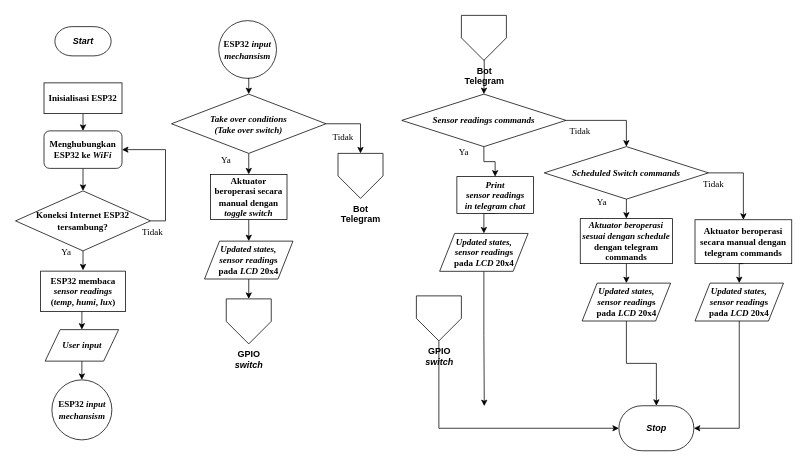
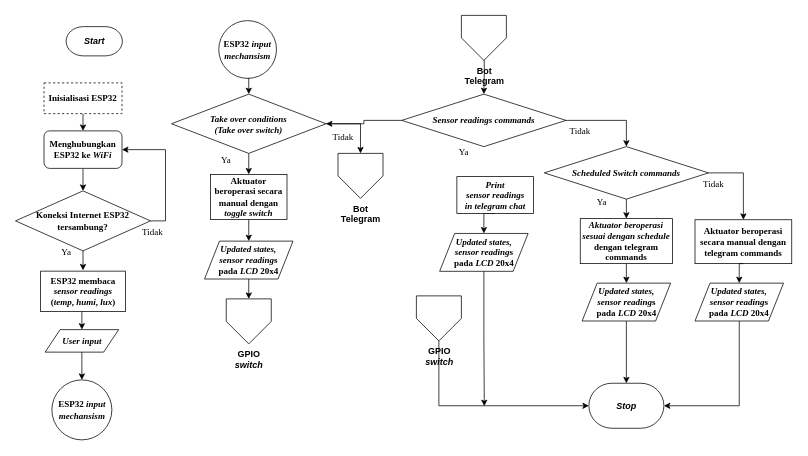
  <mxCell id="0" />
  <mxCell id="1" parent="0" />
- <mxCell id="2" value="&lt;i&gt;&lt;b&gt;Start&lt;/b&gt;&lt;/i&gt;" style="strokeWidth=1;html=1;shape=mxgraph.flowchart.terminator;whiteSpace=wrap;" parent="1" vertex="1"><mxGeometry x="72.5" y="35" width="75" height="39" as="geometry" /></mxCell>
+ <mxCell id="2" value="&lt;i&gt;&lt;b&gt;Start&lt;/b&gt;&lt;/i&gt;" style="strokeWidth=1;html=1;shape=mxgraph.flowchart.terminator;whiteSpace=wrap;" parent="1" vertex="1"><mxGeometry x="87.5" y="35" width="75" height="39" as="geometry" /></mxCell>
  <mxCell id="3" style="edgeStyle=orthogonalEdgeStyle;rounded=0;orthogonalLoop=1;jettySize=auto;html=1;exitX=0.5;exitY=1;exitDx=0;exitDy=0;entryX=0.5;entryY=0;entryDx=0;entryDy=0;fontFamily=Times New Roman;" parent="1" source="4" target="6" edge="1"><mxGeometry relative="1" as="geometry" /></mxCell>
- <mxCell id="4" value="&lt;b&gt;&lt;font face=&quot;Times New Roman&quot;&gt;Inisialisasi ESP32&lt;/font&gt;&lt;/b&gt;" style="rounded=0;whiteSpace=wrap;html=1;" parent="1" vertex="1"><mxGeometry x="58" y="110" width="104" height="41" as="geometry" /></mxCell>
+ <mxCell id="4" value="&lt;b&gt;&lt;font face=&quot;Times New Roman&quot;&gt;Inisialisasi ESP32&lt;/font&gt;&lt;/b&gt;" style="rounded=0;whiteSpace=wrap;html=1;dashed=1;" parent="1" vertex="1"><mxGeometry x="58" y="110" width="104" height="41" as="geometry" /></mxCell>
  <mxCell id="5" style="edgeStyle=orthogonalEdgeStyle;rounded=0;orthogonalLoop=1;jettySize=auto;html=1;exitX=0.5;exitY=1;exitDx=0;exitDy=0;entryX=0.5;entryY=0;entryDx=0;entryDy=0;entryPerimeter=0;fontFamily=Times New Roman;" parent="1" source="6" target="11" edge="1"><mxGeometry relative="1" as="geometry" /></mxCell>
  <mxCell id="6" value="&lt;b&gt;&lt;font face=&quot;Times New Roman&quot;&gt;Menghubungkan ESP32 ke &lt;i&gt;WiFi&lt;/i&gt;&lt;br&gt;&lt;/font&gt;&lt;/b&gt;" style="whiteSpace=wrap;html=1;rounded=1;" parent="1" vertex="1"><mxGeometry x="58" y="174" width="104" height="50" as="geometry" /></mxCell>
  <mxCell id="7" style="edgeStyle=orthogonalEdgeStyle;rounded=0;orthogonalLoop=1;jettySize=auto;html=1;exitX=0.5;exitY=1;exitDx=0;exitDy=0;fontFamily=Times New Roman;entryX=0.5;entryY=0;entryDx=0;entryDy=0;" parent="1" source="8" target="27" edge="1"><mxGeometry relative="1" as="geometry"><mxPoint x="113.5" y="466" as="targetPoint" /></mxGeometry></mxCell>
  <mxCell id="8" value="&lt;font face=&quot;Times New Roman&quot;&gt;&lt;b&gt;ESP32 membaca&lt;br&gt;&lt;i&gt;sensor readings&lt;br&gt;&lt;/i&gt;(&lt;i&gt;temp&lt;/i&gt;, &lt;i&gt;humi&lt;/i&gt;, &lt;i&gt;lux&lt;/i&gt;)&lt;br&gt;&lt;/b&gt;&lt;/font&gt;" style="rounded=0;whiteSpace=wrap;html=1;" parent="1" vertex="1"><mxGeometry x="53.5" y="361" width="113" height="54" as="geometry" /></mxCell>
  <mxCell id="9" style="edgeStyle=orthogonalEdgeStyle;rounded=0;orthogonalLoop=1;jettySize=auto;html=1;exitX=1;exitY=0.5;exitDx=0;exitDy=0;exitPerimeter=0;entryX=1;entryY=0.5;entryDx=0;entryDy=0;fontFamily=Times New Roman;" parent="1" source="11" target="6" edge="1"><mxGeometry relative="1" as="geometry" /></mxCell>
  <mxCell id="10" style="edgeStyle=orthogonalEdgeStyle;rounded=0;orthogonalLoop=1;jettySize=auto;html=1;exitX=0.5;exitY=1;exitDx=0;exitDy=0;exitPerimeter=0;fontFamily=Times New Roman;entryX=0.5;entryY=0;entryDx=0;entryDy=0;" parent="1" source="11" edge="1"><mxGeometry relative="1" as="geometry"><mxPoint x="110" y="360" as="targetPoint" /></mxGeometry></mxCell>
  <mxCell id="11" value="&lt;b&gt;&lt;font face=&quot;Times New Roman&quot;&gt;Koneksi Internet ESP32 tersambung?&lt;/font&gt;&lt;/b&gt;" style="strokeWidth=1;html=1;shape=mxgraph.flowchart.decision;whiteSpace=wrap;" parent="1" vertex="1"><mxGeometry x="20" y="254" width="180" height="80" as="geometry" /></mxCell>
  <mxCell id="12" style="edgeStyle=orthogonalEdgeStyle;rounded=0;orthogonalLoop=1;jettySize=auto;html=1;exitX=0.5;exitY=1;exitDx=0;exitDy=0;exitPerimeter=0;entryX=0.5;entryY=0;entryDx=0;entryDy=0;fontFamily=Times New Roman;" parent="1" source="14" target="19" edge="1"><mxGeometry relative="1" as="geometry" /></mxCell>
  <mxCell id="13" style="edgeStyle=orthogonalEdgeStyle;rounded=0;orthogonalLoop=1;jettySize=auto;html=1;exitX=1;exitY=0.5;exitDx=0;exitDy=0;exitPerimeter=0;fontFamily=Times New Roman;entryX=0.5;entryY=0;entryDx=0;entryDy=0;" parent="1" source="14" target="51" edge="1"><mxGeometry relative="1" as="geometry"><mxPoint x="477.5" y="204" as="targetPoint" /></mxGeometry></mxCell>
  <mxCell id="14" value="&lt;font face=&quot;Times New Roman&quot;&gt;&lt;b&gt;&lt;i&gt;Take over conditions&lt;br&gt;(Take over switch)&lt;br&gt;&lt;/i&gt;&lt;/b&gt;&lt;/font&gt;" style="strokeWidth=1;html=1;shape=mxgraph.flowchart.decision;whiteSpace=wrap;" parent="1" vertex="1"><mxGeometry x="228" y="125" width="206" height="79" as="geometry" /></mxCell>
- <mxCell id="15" style="edgeStyle=orthogonalEdgeStyle;rounded=0;orthogonalLoop=1;jettySize=auto;html=1;entryX=0.5;entryY=0;entryDx=0;entryDy=0;" parent="1" source="16" target="55" edge="1"><mxGeometry relative="1" as="geometry" /></mxCell>
+ <mxCell id="15" style="edgeStyle=orthogonalEdgeStyle;rounded=0;orthogonalLoop=1;jettySize=auto;html=1;" parent="1" source="16" target="14" edge="1"><mxGeometry relative="1" as="geometry" /></mxCell>
  <mxCell id="16" value="&lt;font face=&quot;Times New Roman&quot;&gt;&lt;b&gt;&lt;i&gt;Sensor readings commands&lt;br&gt;&lt;/i&gt;&lt;/b&gt;&lt;/font&gt;" style="strokeWidth=1;html=1;shape=mxgraph.flowchart.decision;whiteSpace=wrap;" parent="1" vertex="1"><mxGeometry x="535" y="125" width="219" height="70" as="geometry" /></mxCell>
- <mxCell id="17" value="&lt;i&gt;&lt;b&gt;Stop&lt;/b&gt;&lt;/i&gt;" style="strokeWidth=1;html=1;shape=mxgraph.flowchart.terminator;whiteSpace=wrap;" parent="1" vertex="1"><mxGeometry x="824.5" y="540.5" width="100" height="60" as="geometry" /></mxCell>
+ <mxCell id="17" value="&lt;i&gt;&lt;b&gt;Stop&lt;/b&gt;&lt;/i&gt;" style="strokeWidth=1;html=1;shape=mxgraph.flowchart.terminator;whiteSpace=wrap;" parent="1" vertex="1"><mxGeometry x="784.5" y="510.5" width="100" height="60" as="geometry" /></mxCell>
  <mxCell id="18" style="edgeStyle=orthogonalEdgeStyle;rounded=0;orthogonalLoop=1;jettySize=auto;html=1;exitX=0.5;exitY=1;exitDx=0;exitDy=0;entryX=0.5;entryY=0;entryDx=0;entryDy=0;fontFamily=Times New Roman;" parent="1" source="19" target="21" edge="1"><mxGeometry relative="1" as="geometry" /></mxCell>
  <mxCell id="19" value="&lt;font face=&quot;Times New Roman&quot;&gt;&lt;b&gt;Aktuator beroperasi secara manual dengan &lt;i&gt;toggle switch&lt;br&gt;&lt;/i&gt;&lt;/b&gt;&lt;/font&gt;" style="rounded=0;whiteSpace=wrap;html=1;" parent="1" vertex="1"><mxGeometry x="280" y="232" width="102" height="60" as="geometry" /></mxCell>
  <mxCell id="20" style="edgeStyle=orthogonalEdgeStyle;rounded=0;orthogonalLoop=1;jettySize=auto;html=1;exitX=0.5;exitY=1;exitDx=0;exitDy=0;entryX=0.5;entryY=0;entryDx=0;entryDy=0;fontFamily=Times New Roman;" parent="1" source="21" target="53" edge="1"><mxGeometry relative="1" as="geometry"><mxPoint x="331" y="405.5" as="targetPoint" /></mxGeometry></mxCell>
  <mxCell id="21" value="&lt;div&gt;&lt;b&gt;&lt;font face=&quot;Times New Roman&quot;&gt;&lt;i&gt;Updated states, &lt;br&gt;sensor reading&lt;/i&gt;s&lt;br&gt; pada &lt;i&gt;LCD&lt;/i&gt; 20x4&lt;br&gt;&lt;/font&gt;&lt;/b&gt;&lt;/div&gt;&lt;b&gt;&lt;font face=&quot;Times New Roman&quot;&gt;&lt;/font&gt;&lt;/b&gt;" style="shape=parallelogram;perimeter=parallelogramPerimeter;whiteSpace=wrap;html=1;fixedSize=1;shadow=0;rounded=0;sketch=0;gradientColor=none;strokeWidth=1;" parent="1" vertex="1"><mxGeometry x="272" y="321" width="118" height="50.5" as="geometry" /></mxCell>
  <mxCell id="22" style="edgeStyle=orthogonalEdgeStyle;rounded=0;orthogonalLoop=1;jettySize=auto;html=1;exitX=0.5;exitY=1;exitDx=0;exitDy=0;fontFamily=Times New Roman;entryX=0;entryY=0.5;entryDx=0;entryDy=0;entryPerimeter=0;" parent="1" source="54" target="17" edge="1"><mxGeometry relative="1" as="geometry"><mxPoint x="573.5" y="480.5" as="sourcePoint" /></mxGeometry></mxCell>
  <mxCell id="23" value="Ya" style="text;html=1;strokeColor=none;fillColor=none;align=center;verticalAlign=middle;whiteSpace=wrap;rounded=0;shadow=0;sketch=0;strokeWidth=1;fontFamily=Times New Roman;" parent="1" vertex="1"><mxGeometry x="58" y="321" width="60" height="30" as="geometry" /></mxCell>
  <mxCell id="24" value="Ya" style="text;html=1;strokeColor=none;fillColor=none;align=center;verticalAlign=middle;whiteSpace=wrap;rounded=0;shadow=0;sketch=0;strokeWidth=1;fontFamily=Times New Roman;" parent="1" vertex="1"><mxGeometry x="271" y="197.5" width="60" height="30" as="geometry" /></mxCell>
  <mxCell id="25" value="Tidak" style="text;html=1;strokeColor=none;fillColor=none;align=center;verticalAlign=middle;whiteSpace=wrap;rounded=0;shadow=0;sketch=0;strokeWidth=1;fontFamily=Times New Roman;" parent="1" vertex="1"><mxGeometry x="427" y="167.5" width="60" height="30" as="geometry" /></mxCell>
  <mxCell id="26" value="Tidak" style="text;html=1;strokeColor=none;fillColor=none;align=center;verticalAlign=middle;whiteSpace=wrap;rounded=0;shadow=0;sketch=0;strokeWidth=1;fontFamily=Times New Roman;" parent="1" vertex="1"><mxGeometry x="173" y="294" width="60" height="30" as="geometry" /></mxCell>
- <mxCell id="27" value="&lt;i&gt;&lt;font face=&quot;Times New Roman&quot;&gt;&lt;b&gt;User input&lt;br&gt;&lt;/b&gt;&lt;/font&gt;&lt;/i&gt;" style="shape=parallelogram;perimeter=parallelogramPerimeter;whiteSpace=wrap;html=1;fixedSize=1;shadow=0;rounded=0;sketch=0;gradientColor=none;strokeWidth=1;" parent="1" vertex="1"><mxGeometry x="59.5" y="439" width="98" height="42" as="geometry" /></mxCell>
+ <mxCell id="27" value="&lt;i&gt;&lt;font face=&quot;Times New Roman&quot;&gt;&lt;b&gt;User input&lt;br&gt;&lt;/b&gt;&lt;/font&gt;&lt;/i&gt;" style="shape=parallelogram;perimeter=parallelogramPerimeter;whiteSpace=wrap;html=1;fixedSize=1;shadow=0;rounded=0;sketch=0;gradientColor=none;strokeWidth=1;" parent="1" vertex="1"><mxGeometry x="59.5" y="439" width="98" height="30" as="geometry" /></mxCell>
  <mxCell id="28" style="edgeStyle=orthogonalEdgeStyle;rounded=0;orthogonalLoop=1;jettySize=auto;html=1;exitX=0.5;exitY=1;exitDx=0;exitDy=0;fontFamily=Times New Roman;entryX=0.5;entryY=0;entryDx=0;entryDy=0;" parent="1" source="27" target="29" edge="1"><mxGeometry relative="1" as="geometry"><mxPoint x="107.5" y="515" as="sourcePoint" /><mxPoint x="109" y="553" as="targetPoint" /></mxGeometry></mxCell>
  <mxCell id="29" value="&lt;b&gt;&lt;font face=&quot;Times New Roman&quot;&gt;ESP32 &lt;i&gt;input mechansism&lt;br&gt;&lt;/i&gt;&lt;/font&gt;&lt;/b&gt;" style="ellipse;whiteSpace=wrap;html=1;aspect=fixed;" parent="1" vertex="1"><mxGeometry x="68.5" y="506" width="80" height="80" as="geometry" /></mxCell>
  <mxCell id="30" value="&lt;b&gt;&lt;font face=&quot;Times New Roman&quot;&gt;ESP32 &lt;i&gt;input mechansism&lt;br&gt;&lt;/i&gt;&lt;/font&gt;&lt;/b&gt;" style="ellipse;whiteSpace=wrap;html=1;aspect=fixed;" parent="1" vertex="1"><mxGeometry x="291" y="27" width="77" height="77" as="geometry" /></mxCell>
  <mxCell id="31" style="edgeStyle=orthogonalEdgeStyle;rounded=0;orthogonalLoop=1;jettySize=auto;html=1;exitX=0.5;exitY=1;exitDx=0;exitDy=0;entryX=0.5;entryY=0;entryDx=0;entryDy=0;fontFamily=Times New Roman;entryPerimeter=0;" parent="1" source="30" target="14" edge="1"><mxGeometry relative="1" as="geometry"><mxPoint x="341" y="63.5" as="sourcePoint" /><mxPoint x="341" y="117.5" as="targetPoint" /></mxGeometry></mxCell>
  <mxCell id="32" style="edgeStyle=orthogonalEdgeStyle;rounded=0;orthogonalLoop=1;jettySize=auto;html=1;exitX=0.502;exitY=1.055;exitDx=0;exitDy=0;entryX=0.5;entryY=0;entryDx=0;entryDy=0;fontFamily=Times New Roman;entryPerimeter=0;exitPerimeter=0;" parent="1" target="16" edge="1"><mxGeometry relative="1" as="geometry"><mxPoint x="644.62" y="59.3" as="sourcePoint" /><mxPoint x="654.5" y="201.5" as="targetPoint" /></mxGeometry></mxCell>
  <mxCell id="33" value="Ya" style="text;html=1;strokeColor=none;fillColor=none;align=center;verticalAlign=middle;whiteSpace=wrap;rounded=0;shadow=0;sketch=0;strokeWidth=1;fontFamily=Times New Roman;" parent="1" vertex="1"><mxGeometry x="588" y="187" width="60" height="30" as="geometry" /></mxCell>
  <mxCell id="34" value="&lt;div&gt;&lt;b&gt;&lt;font face=&quot;Times New Roman&quot;&gt;&lt;i&gt;Scheduled&lt;/i&gt; &lt;/font&gt;&lt;/b&gt;&lt;i&gt;&lt;b&gt;&lt;font face=&quot;Times New Roman&quot;&gt;Switch commands&lt;/font&gt;&lt;/b&gt;&lt;/i&gt;&lt;/div&gt;" style="strokeWidth=1;html=1;shape=mxgraph.flowchart.decision;whiteSpace=wrap;" parent="1" vertex="1"><mxGeometry x="725" y="195" width="219" height="70" as="geometry" /></mxCell>
  <mxCell id="35" style="edgeStyle=orthogonalEdgeStyle;rounded=0;orthogonalLoop=1;jettySize=auto;html=1;exitX=1;exitY=0.5;exitDx=0;exitDy=0;exitPerimeter=0;" parent="1" source="16" target="34" edge="1"><mxGeometry relative="1" as="geometry"><mxPoint x="654.5" y="205" as="sourcePoint" /><mxPoint x="654.5" y="247" as="targetPoint" /></mxGeometry></mxCell>
  <mxCell id="36" value="Tidak" style="text;html=1;strokeColor=none;fillColor=none;align=center;verticalAlign=middle;whiteSpace=wrap;rounded=0;shadow=0;sketch=0;strokeWidth=1;fontFamily=Times New Roman;" parent="1" vertex="1"><mxGeometry x="743" y="159" width="60" height="30" as="geometry" /></mxCell>
  <mxCell id="37" style="edgeStyle=orthogonalEdgeStyle;rounded=0;orthogonalLoop=1;jettySize=auto;html=1;" parent="1" source="38" edge="1"><mxGeometry relative="1" as="geometry"><mxPoint x="645" y="541" as="targetPoint" /><Array as="points"><mxPoint x="645" y="447" /><mxPoint x="645" y="447" /><mxPoint x="645" y="533" /></Array></mxGeometry></mxCell>
  <mxCell id="38" value="&lt;div&gt;&lt;b&gt;&lt;font face=&quot;Times New Roman&quot;&gt;&lt;i&gt;Updated states, &lt;br&gt;sensor reading&lt;/i&gt;s&lt;br&gt; pada &lt;i&gt;LCD&lt;/i&gt; 20x4&lt;br&gt;&lt;/font&gt;&lt;/b&gt;&lt;/div&gt;&lt;b&gt;&lt;font face=&quot;Times New Roman&quot;&gt;&lt;/font&gt;&lt;/b&gt;" style="shape=parallelogram;perimeter=parallelogramPerimeter;whiteSpace=wrap;html=1;fixedSize=1;shadow=0;rounded=0;sketch=0;gradientColor=none;strokeWidth=1;" parent="1" vertex="1"><mxGeometry x="585.5" y="310.75" width="118" height="50.5" as="geometry" /></mxCell>
  <mxCell id="39" style="edgeStyle=orthogonalEdgeStyle;rounded=0;orthogonalLoop=1;jettySize=auto;html=1;entryX=0.5;entryY=0;entryDx=0;entryDy=0;fontFamily=Times New Roman;exitX=0.5;exitY=1;exitDx=0;exitDy=0;" parent="1" source="55" target="38" edge="1"><mxGeometry relative="1" as="geometry"><mxPoint x="564.5" y="340" as="sourcePoint" /><mxPoint x="404.5" y="390" as="targetPoint" /></mxGeometry></mxCell>
  <mxCell id="40" style="edgeStyle=orthogonalEdgeStyle;rounded=0;orthogonalLoop=1;jettySize=auto;html=1;entryX=0.5;entryY=0;entryDx=0;entryDy=0;fontFamily=Times New Roman;exitX=0.5;exitY=1;exitDx=0;exitDy=0;exitPerimeter=0;" parent="1" source="34" target="56" edge="1"><mxGeometry relative="1" as="geometry"><mxPoint x="654.5" y="293" as="sourcePoint" /><mxPoint x="654.5" y="320.75" as="targetPoint" /></mxGeometry></mxCell>
  <mxCell id="41" value="&lt;font face=&quot;Times New Roman&quot;&gt;&lt;b&gt;Aktuator beroperasi secara manual dengan telegram commands&lt;br&gt;&lt;/b&gt;&lt;/font&gt;" style="rounded=0;whiteSpace=wrap;html=1;" parent="1" vertex="1"><mxGeometry x="926" y="292.5" width="129" height="58.5" as="geometry" /></mxCell>
  <mxCell id="42" value="Ya" style="text;html=1;strokeColor=none;fillColor=none;align=center;verticalAlign=middle;whiteSpace=wrap;rounded=0;shadow=0;sketch=0;strokeWidth=1;fontFamily=Times New Roman;" parent="1" vertex="1"><mxGeometry x="771.5" y="254" width="60" height="30" as="geometry" /></mxCell>
  <mxCell id="43" value="Tidak" style="text;html=1;strokeColor=none;fillColor=none;align=center;verticalAlign=middle;whiteSpace=wrap;rounded=0;shadow=0;sketch=0;strokeWidth=1;fontFamily=Times New Roman;" parent="1" vertex="1"><mxGeometry x="921" y="230" width="60" height="30" as="geometry" /></mxCell>
  <mxCell id="44" style="edgeStyle=orthogonalEdgeStyle;rounded=0;orthogonalLoop=1;jettySize=auto;html=1;exitX=1;exitY=0.5;exitDx=0;exitDy=0;exitPerimeter=0;entryX=0.5;entryY=0;entryDx=0;entryDy=0;" parent="1" source="34" target="41" edge="1"><mxGeometry relative="1" as="geometry"><mxPoint x="965" y="224" as="sourcePoint" /><mxPoint x="1045.48" y="259" as="targetPoint" /></mxGeometry></mxCell>
  <mxCell id="45" style="edgeStyle=orthogonalEdgeStyle;rounded=0;orthogonalLoop=1;jettySize=auto;html=1;exitX=0.5;exitY=1;exitDx=0;exitDy=0;entryX=0.5;entryY=0;entryDx=0;entryDy=0;fontFamily=Times New Roman;" parent="1" source="56" target="47" edge="1"><mxGeometry relative="1" as="geometry"><mxPoint x="820" y="354.5" as="sourcePoint" /></mxGeometry></mxCell>
  <mxCell id="46" style="edgeStyle=orthogonalEdgeStyle;rounded=0;orthogonalLoop=1;jettySize=auto;html=1;exitX=0.5;exitY=1;exitDx=0;exitDy=0;entryX=0.5;entryY=0;entryDx=0;entryDy=0;fontFamily=Times New Roman;entryPerimeter=0;" parent="1" source="47" target="17" edge="1"><mxGeometry relative="1" as="geometry"><mxPoint x="804" y="462.5" as="targetPoint" /></mxGeometry></mxCell>
  <mxCell id="47" value="&lt;div&gt;&lt;b&gt;&lt;font face=&quot;Times New Roman&quot;&gt;&lt;i&gt;Updated states, &lt;br&gt;sensor reading&lt;/i&gt;s&lt;br&gt; pada &lt;i&gt;LCD&lt;/i&gt; 20x4&lt;br&gt;&lt;/font&gt;&lt;/b&gt;&lt;/div&gt;&lt;b&gt;&lt;font face=&quot;Times New Roman&quot;&gt;&lt;/font&gt;&lt;/b&gt;" style="shape=parallelogram;perimeter=parallelogramPerimeter;whiteSpace=wrap;html=1;fixedSize=1;shadow=0;rounded=0;sketch=0;gradientColor=none;strokeWidth=1;" parent="1" vertex="1"><mxGeometry x="775.5" y="377" width="118" height="50.5" as="geometry" /></mxCell>
  <mxCell id="48" style="edgeStyle=orthogonalEdgeStyle;rounded=0;orthogonalLoop=1;jettySize=auto;html=1;exitX=0.5;exitY=1;exitDx=0;exitDy=0;entryX=0.5;entryY=0;entryDx=0;entryDy=0;fontFamily=Times New Roman;" parent="1" source="41" target="50" edge="1"><mxGeometry relative="1" as="geometry"><mxPoint x="990.5" y="380" as="sourcePoint" /></mxGeometry></mxCell>
  <mxCell id="49" style="edgeStyle=orthogonalEdgeStyle;rounded=0;orthogonalLoop=1;jettySize=auto;html=1;exitX=0.5;exitY=1;exitDx=0;exitDy=0;entryX=1;entryY=0.5;entryDx=0;entryDy=0;fontFamily=Times New Roman;entryPerimeter=0;" parent="1" source="50" target="17" edge="1"><mxGeometry relative="1" as="geometry"><mxPoint x="985" y="403" as="sourcePoint" /><mxPoint x="954.5" y="492.12" as="targetPoint" /></mxGeometry></mxCell>
  <mxCell id="50" value="&lt;div&gt;&lt;b&gt;&lt;font face=&quot;Times New Roman&quot;&gt;&lt;i&gt;Updated states, &lt;br&gt;sensor reading&lt;/i&gt;s&lt;br&gt; pada &lt;i&gt;LCD&lt;/i&gt; 20x4&lt;br&gt;&lt;/font&gt;&lt;/b&gt;&lt;/div&gt;&lt;b&gt;&lt;font face=&quot;Times New Roman&quot;&gt;&lt;/font&gt;&lt;/b&gt;" style="shape=parallelogram;perimeter=parallelogramPerimeter;whiteSpace=wrap;html=1;fixedSize=1;shadow=0;rounded=0;sketch=0;gradientColor=none;strokeWidth=1;" parent="1" vertex="1"><mxGeometry x="926" y="377" width="118" height="50.5" as="geometry" /></mxCell>
  <mxCell id="51" value="&lt;b&gt;Bot&lt;br&gt;Telegram&lt;br&gt;&lt;/b&gt;" style="verticalLabelPosition=bottom;verticalAlign=top;html=1;shape=offPageConnector;rounded=0;size=0.5;" parent="1" vertex="1"><mxGeometry x="450" y="204" width="60" height="60" as="geometry" /></mxCell>
  <mxCell id="52" value="&lt;b&gt;Bot&lt;br&gt;Telegram&lt;br&gt;&lt;/b&gt;" style="verticalLabelPosition=bottom;verticalAlign=top;html=1;shape=offPageConnector;rounded=0;size=0.5;" parent="1" vertex="1"><mxGeometry x="614.5" y="20" width="60" height="60" as="geometry" /></mxCell>
  <mxCell id="53" value="&lt;b&gt;GPIO &lt;i&gt;&lt;br&gt;switch&lt;/i&gt;&lt;br&gt;&lt;/b&gt;" style="verticalLabelPosition=bottom;verticalAlign=top;html=1;shape=offPageConnector;rounded=0;size=0.5;" parent="1" vertex="1"><mxGeometry x="301" y="398" width="60" height="60" as="geometry" /></mxCell>
  <mxCell id="54" value="&lt;b&gt;GPIO &lt;i&gt;&lt;br&gt;switch&lt;/i&gt;&lt;br&gt;&lt;/b&gt;" style="verticalLabelPosition=bottom;verticalAlign=top;html=1;shape=offPageConnector;rounded=0;size=0.5;" parent="1" vertex="1"><mxGeometry x="554.5" y="394" width="60" height="60" as="geometry" /></mxCell>
  <mxCell id="55" value="&lt;font style=&quot;font-size: 12px;&quot; face=&quot;Times New Roman&quot;&gt;&lt;i&gt;&lt;b&gt;Print&lt;br&gt;sensor readings &lt;br&gt;in telegram chat&lt;br&gt;&lt;/b&gt;&lt;/i&gt;&lt;/font&gt;" style="rounded=0;whiteSpace=wrap;html=1;" parent="1" vertex="1"><mxGeometry x="608.5" y="235" width="102" height="49" as="geometry" /></mxCell>
  <mxCell id="56" value="&lt;font face=&quot;Times New Roman&quot;&gt;&lt;b&gt;&lt;i&gt;Aktuator beroperasi sesuai dengan schedule &lt;/i&gt;&lt;/b&gt;&lt;/font&gt;&lt;font face=&quot;Times New Roman&quot;&gt;&lt;b&gt;dengan telegram commands&lt;/b&gt;&lt;/font&gt;" style="rounded=0;whiteSpace=wrap;html=1;" parent="1" vertex="1"><mxGeometry x="773" y="291" width="123" height="60" as="geometry" /></mxCell>
